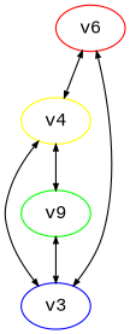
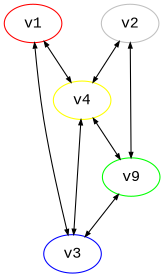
  graph {
    beautify=true
    fontname="Liberation Mono"
    node [fontname="Liberation Mono"]
    edge [arrowsize=0.5 dir=both fontname="Liberation Mono"]
-   v1 [color=red label=v6]
+   v1 [color=red]
    v4 [color=yellow]
    v3 [color=blue]
    n4 [color=green label=v9]
+   v2 [color=gray]
    v1 -- v4
    v4 -- v3
    v4 -- n4
    v3 -- v1
    n4 -- v3
+   v2 -- v4
+   v2 -- n4
  }
